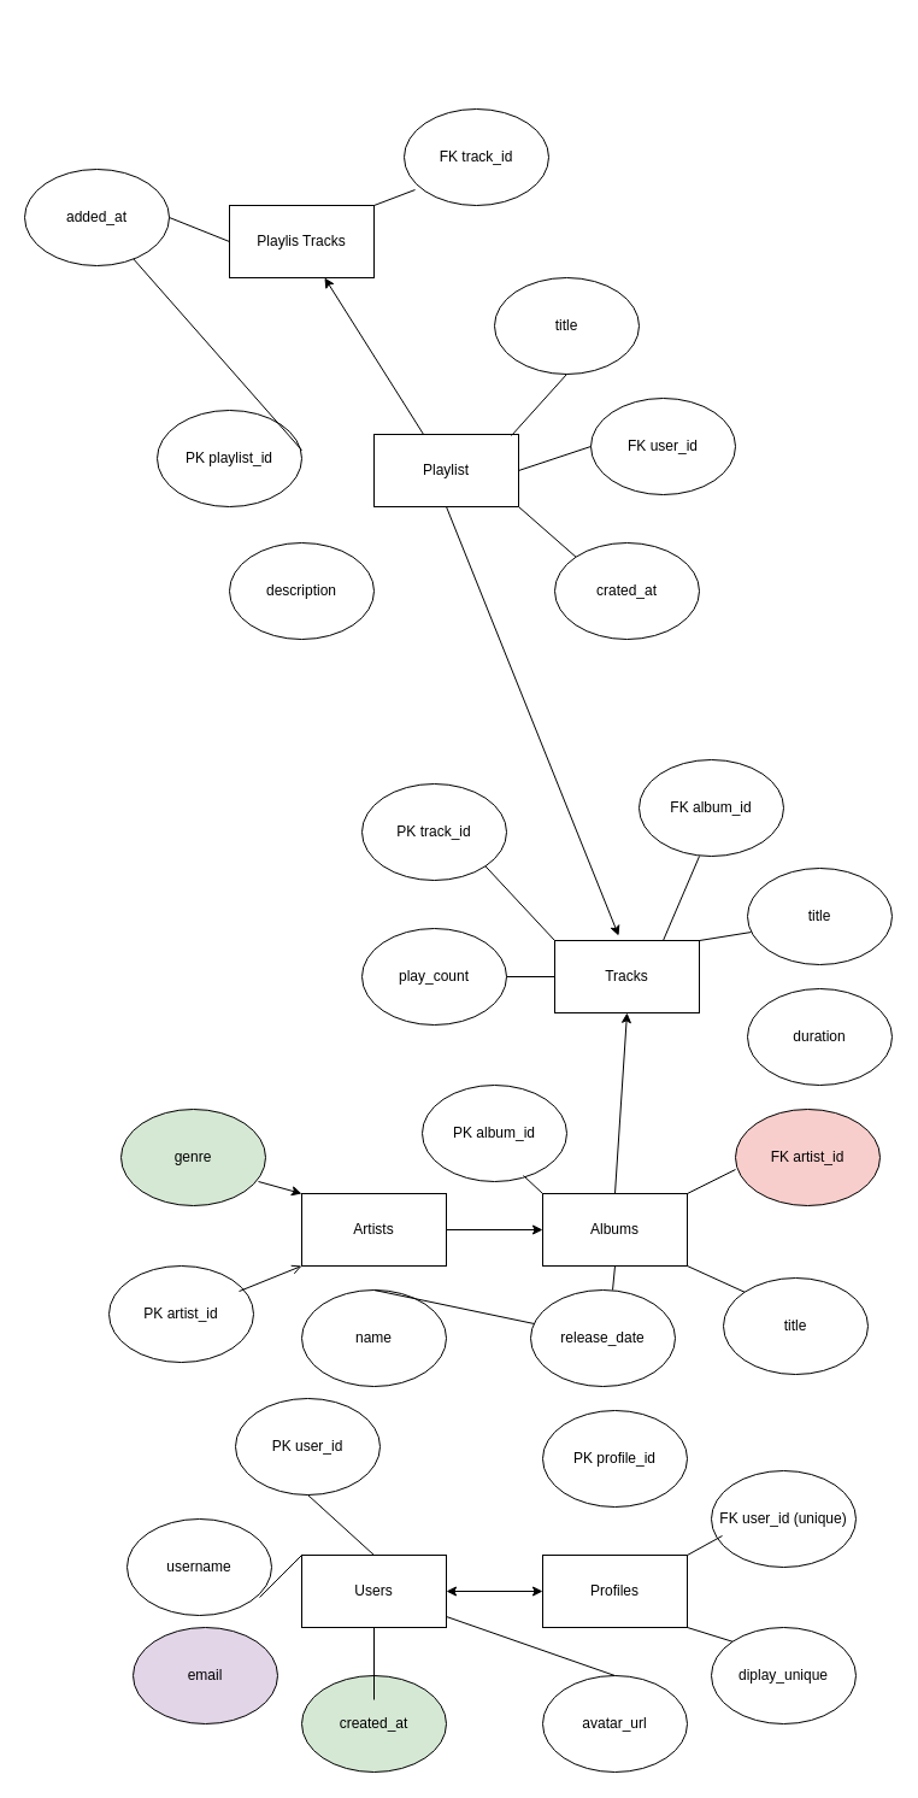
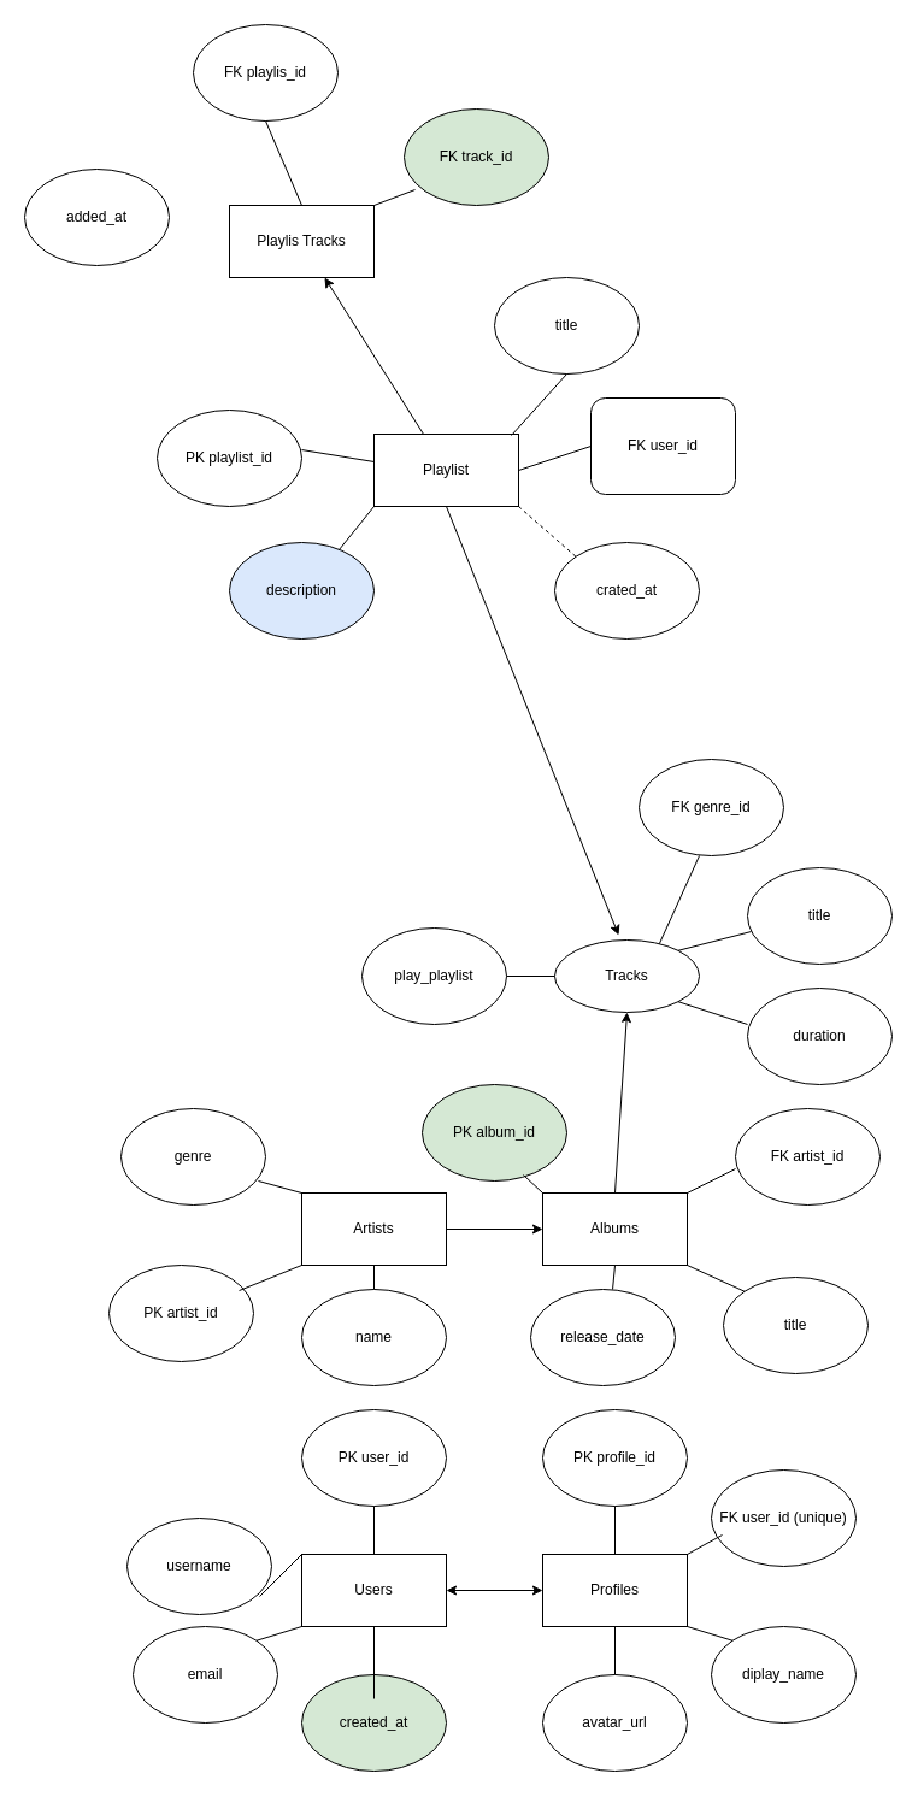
  <mxCell id="0" />
  <mxCell id="1" parent="0" />
  <mxCell id="2" value="Users" style="rounded=0;whiteSpace=wrap;html=1;" vertex="1" parent="1"><mxGeometry x="250" y="1290" width="120" height="60" as="geometry" /></mxCell>
  <mxCell id="3" value="Profiles" style="rounded=0;whiteSpace=wrap;html=1;" vertex="1" parent="1"><mxGeometry x="450" y="1290" width="120" height="60" as="geometry" /></mxCell>
  <mxCell id="4" value="" style="edgeStyle=none;html=1;" edge="1" parent="1" source="5" target="6"><mxGeometry relative="1" as="geometry" /></mxCell>
  <mxCell id="5" value="Artists" style="rounded=0;whiteSpace=wrap;html=1;" vertex="1" parent="1"><mxGeometry x="250" y="990" width="120" height="60" as="geometry" /></mxCell>
  <mxCell id="6" value="Albums" style="rounded=0;whiteSpace=wrap;html=1;" vertex="1" parent="1"><mxGeometry x="450" y="990" width="120" height="60" as="geometry" /></mxCell>
- <mxCell id="7" value="Tracks" style="rounded=0;whiteSpace=wrap;html=1;" vertex="1" parent="1"><mxGeometry x="460" y="780" width="120" height="60" as="geometry" /></mxCell>
+ <mxCell id="7" value="Tracks" style="ellipse;whiteSpace=wrap;html=1;" vertex="1" parent="1"><mxGeometry x="460" y="780" width="120" height="60" as="geometry" /></mxCell>
  <mxCell id="8" value="" style="endArrow=classic;startArrow=classic;html=1;entryX=0;entryY=0.5;entryDx=0;entryDy=0;exitX=1;exitY=0.5;exitDx=0;exitDy=0;" edge="1" parent="1" source="2" target="3"><mxGeometry width="50" height="50" relative="1" as="geometry"><mxPoint x="390" y="1350" as="sourcePoint" /><mxPoint x="440" y="1300" as="targetPoint" /></mxGeometry></mxCell>
  <mxCell id="9" value="username" style="ellipse;whiteSpace=wrap;html=1;" vertex="1" parent="1"><mxGeometry x="105" y="1260" width="120" height="80" as="geometry" /></mxCell>
- <mxCell id="10" value="PK user_id" style="ellipse;whiteSpace=wrap;html=1;" vertex="1" parent="1"><mxGeometry x="195" y="1160" width="120" height="80" as="geometry" /></mxCell>
- <mxCell id="11" value="email" style="ellipse;whiteSpace=wrap;html=1;fillColor=#e1d5e7;" vertex="1" parent="1"><mxGeometry x="110" y="1350" width="120" height="80" as="geometry" /></mxCell>
+ <mxCell id="10" value="PK user_id" style="ellipse;whiteSpace=wrap;html=1;" vertex="1" parent="1"><mxGeometry x="250" y="1170" width="120" height="80" as="geometry" /></mxCell>
+ <mxCell id="11" value="email" style="ellipse;whiteSpace=wrap;html=1;" vertex="1" parent="1"><mxGeometry x="110" y="1350" width="120" height="80" as="geometry" /></mxCell>
  <mxCell id="12" value="created_at" style="ellipse;whiteSpace=wrap;html=1;fillColor=#d5e8d4;" vertex="1" parent="1"><mxGeometry x="250" y="1390" width="120" height="80" as="geometry" /></mxCell>
  <mxCell id="13" value="" style="endArrow=none;html=1;exitX=0.5;exitY=1;exitDx=0;exitDy=0;entryX=0.5;entryY=0;entryDx=0;entryDy=0;" edge="1" parent="1" source="10" target="2"><mxGeometry width="50" height="50" relative="1" as="geometry"><mxPoint x="210" y="1280" as="sourcePoint" /><mxPoint x="260" y="1230" as="targetPoint" /></mxGeometry></mxCell>
  <mxCell id="14" value="" style="endArrow=none;html=1;entryX=0;entryY=0;entryDx=0;entryDy=0;exitX=0.917;exitY=0.813;exitDx=0;exitDy=0;exitPerimeter=0;" edge="1" parent="1" source="9" target="2"><mxGeometry width="50" height="50" relative="1" as="geometry"><mxPoint x="220" y="1360" as="sourcePoint" /><mxPoint x="270" y="1310" as="targetPoint" /></mxGeometry></mxCell>
  <mxCell id="15" value="" style="endArrow=none;html=1;entryX=0.5;entryY=1;entryDx=0;entryDy=0;" edge="1" parent="1" target="2"><mxGeometry width="50" height="50" relative="1" as="geometry"><mxPoint x="310" y="1410" as="sourcePoint" /><mxPoint x="350" y="1350" as="targetPoint" /></mxGeometry></mxCell>
+ <mxCell id="16" value="" style="endArrow=none;html=1;entryX=0;entryY=1;entryDx=0;entryDy=0;exitX=1;exitY=0;exitDx=0;exitDy=0;" edge="1" parent="1" source="11" target="2"><mxGeometry width="50" height="50" relative="1" as="geometry"><mxPoint x="200" y="1410" as="sourcePoint" /><mxPoint x="250" y="1360" as="targetPoint" /></mxGeometry></mxCell>
  <mxCell id="17" value="PK profile_id" style="ellipse;whiteSpace=wrap;html=1;" vertex="1" parent="1"><mxGeometry x="450" y="1170" width="120" height="80" as="geometry" /></mxCell>
  <mxCell id="18" value="avatar_url" style="ellipse;whiteSpace=wrap;html=1;" vertex="1" parent="1"><mxGeometry x="450" y="1390" width="120" height="80" as="geometry" /></mxCell>
  <mxCell id="19" value="FK user_id (unique)" style="ellipse;whiteSpace=wrap;html=1;" vertex="1" parent="1"><mxGeometry x="590" y="1220" width="120" height="80" as="geometry" /></mxCell>
- <mxCell id="20" value="diplay_unique" style="ellipse;whiteSpace=wrap;html=1;" vertex="1" parent="1"><mxGeometry x="590" y="1350" width="120" height="80" as="geometry" /></mxCell>
+ <mxCell id="20" value="diplay_name" style="ellipse;whiteSpace=wrap;html=1;" vertex="1" parent="1"><mxGeometry x="590" y="1350" width="120" height="80" as="geometry" /></mxCell>
+ <mxCell id="21" value="" style="endArrow=none;html=1;exitX=0.5;exitY=0;exitDx=0;exitDy=0;entryX=0.5;entryY=1;entryDx=0;entryDy=0;" edge="1" parent="1" source="3" target="17"><mxGeometry width="50" height="50" relative="1" as="geometry"><mxPoint x="480" y="1285" as="sourcePoint" /><mxPoint x="510" y="1260" as="targetPoint" /></mxGeometry></mxCell>
  <mxCell id="22" value="" style="endArrow=none;html=1;entryX=0.075;entryY=0.675;entryDx=0;entryDy=0;entryPerimeter=0;exitX=1;exitY=0;exitDx=0;exitDy=0;" edge="1" parent="1" source="3" target="19"><mxGeometry width="50" height="50" relative="1" as="geometry"><mxPoint x="560" y="1320" as="sourcePoint" /><mxPoint x="610" y="1270" as="targetPoint" /></mxGeometry></mxCell>
  <mxCell id="23" value="" style="endArrow=none;html=1;entryX=1;entryY=1;entryDx=0;entryDy=0;exitX=0;exitY=0;exitDx=0;exitDy=0;" edge="1" parent="1" source="20" target="3"><mxGeometry width="50" height="50" relative="1" as="geometry"><mxPoint x="570" y="1390" as="sourcePoint" /><mxPoint x="620" y="1340" as="targetPoint" /></mxGeometry></mxCell>
- <mxCell id="24" value="" style="endArrow=none;html=1;exitX=0.5;exitY=0;exitDx=0;exitDy=0;" edge="1" parent="1" source="18" target="2"><mxGeometry width="50" height="50" relative="1" as="geometry"><mxPoint x="480" y="1390" as="sourcePoint" /><mxPoint x="530" y="1340" as="targetPoint" /></mxGeometry></mxCell>
+ <mxCell id="24" value="" style="endArrow=none;html=1;exitX=0.5;exitY=0;exitDx=0;exitDy=0;entryX=0.5;entryY=1;entryDx=0;entryDy=0;" edge="1" parent="1" source="18" target="3"><mxGeometry width="50" height="50" relative="1" as="geometry"><mxPoint x="480" y="1390" as="sourcePoint" /><mxPoint x="530" y="1340" as="targetPoint" /></mxGeometry></mxCell>
  <mxCell id="25" value="" style="edgeStyle=none;html=1;" edge="1" parent="1" source="26" target="63"><mxGeometry relative="1" as="geometry" /></mxCell>
  <mxCell id="26" value="Playlist" style="rounded=0;whiteSpace=wrap;html=1;" vertex="1" parent="1"><mxGeometry x="310" y="360" width="120" height="60" as="geometry" /></mxCell>
- <mxCell id="27" value="description" style="ellipse;whiteSpace=wrap;html=1;" vertex="1" parent="1"><mxGeometry x="190" y="450" width="120" height="80" as="geometry" /></mxCell>
- <mxCell id="28" value="FK user_id" style="ellipse;whiteSpace=wrap;html=1;" vertex="1" parent="1"><mxGeometry x="490" y="330" width="120" height="80" as="geometry" /></mxCell>
+ <mxCell id="27" value="description" style="ellipse;whiteSpace=wrap;html=1;fillColor=#dae8fc;" vertex="1" parent="1"><mxGeometry x="190" y="450" width="120" height="80" as="geometry" /></mxCell>
+ <mxCell id="28" value="FK user_id" style="whiteSpace=wrap;html=1;rounded=1;" vertex="1" parent="1"><mxGeometry x="490" y="330" width="120" height="80" as="geometry" /></mxCell>
  <mxCell id="29" value="PK playlist_id" style="ellipse;whiteSpace=wrap;html=1;" vertex="1" parent="1"><mxGeometry x="130" y="340" width="120" height="80" as="geometry" /></mxCell>
  <mxCell id="30" value="title" style="ellipse;whiteSpace=wrap;html=1;" vertex="1" parent="1"><mxGeometry x="410" y="230" width="120" height="80" as="geometry" /></mxCell>
  <mxCell id="31" value="crated_at" style="ellipse;whiteSpace=wrap;html=1;" vertex="1" parent="1"><mxGeometry x="460" y="450" width="120" height="80" as="geometry" /></mxCell>
  <mxCell id="32" value="" style="endArrow=none;html=1;entryX=0;entryY=0.5;entryDx=0;entryDy=0;exitX=1;exitY=0.5;exitDx=0;exitDy=0;" edge="1" parent="1" source="26" target="28"><mxGeometry width="50" height="50" relative="1" as="geometry"><mxPoint x="430" y="420" as="sourcePoint" /><mxPoint x="480" y="370" as="targetPoint" /></mxGeometry></mxCell>
- <mxCell id="33" value="" style="endArrow=none;html=1;entryX=0;entryY=0;entryDx=0;entryDy=0;exitX=1;exitY=1;exitDx=0;exitDy=0;" edge="1" parent="1" source="26" target="31"><mxGeometry width="50" height="50" relative="1" as="geometry"><mxPoint x="430" y="470" as="sourcePoint" /><mxPoint x="480" y="420" as="targetPoint" /></mxGeometry></mxCell>
+ <mxCell id="33" value="" style="endArrow=none;html=1;entryX=0;entryY=0;entryDx=0;entryDy=0;exitX=1;exitY=1;exitDx=0;exitDy=0;dashed=1;" edge="1" parent="1" source="26" target="31"><mxGeometry width="50" height="50" relative="1" as="geometry"><mxPoint x="430" y="470" as="sourcePoint" /><mxPoint x="480" y="420" as="targetPoint" /></mxGeometry></mxCell>
  <mxCell id="34" value="" style="endArrow=none;html=1;entryX=0.5;entryY=1;entryDx=0;entryDy=0;exitX=0.95;exitY=0.017;exitDx=0;exitDy=0;exitPerimeter=0;" edge="1" parent="1" source="26" target="30"><mxGeometry width="50" height="50" relative="1" as="geometry"><mxPoint x="370" y="360" as="sourcePoint" /><mxPoint x="405" y="420" as="targetPoint" /></mxGeometry></mxCell>
- <mxCell id="36" value="" style="endArrow=none;html=1;exitX=1;exitY=0.413;exitDx=0;exitDy=0;exitPerimeter=0;" edge="1" parent="1" source="29" target="64"><mxGeometry width="50" height="50" relative="1" as="geometry"><mxPoint x="260" y="410" as="sourcePoint" /><mxPoint x="310" y="360" as="targetPoint" /></mxGeometry></mxCell>
+ <mxCell id="35" value="" style="endArrow=none;html=1;entryX=0;entryY=1;entryDx=0;entryDy=0;exitX=0.758;exitY=0.075;exitDx=0;exitDy=0;exitPerimeter=0;" edge="1" parent="1" source="27" target="26"><mxGeometry width="50" height="50" relative="1" as="geometry"><mxPoint x="270" y="460" as="sourcePoint" /><mxPoint x="320" y="410" as="targetPoint" /></mxGeometry></mxCell>
+ <mxCell id="36" value="" style="endArrow=none;html=1;entryX=0;entryY=0.383;entryDx=0;entryDy=0;entryPerimeter=0;exitX=1;exitY=0.413;exitDx=0;exitDy=0;exitPerimeter=0;" edge="1" parent="1" source="29" target="26"><mxGeometry width="50" height="50" relative="1" as="geometry"><mxPoint x="260" y="410" as="sourcePoint" /><mxPoint x="310" y="360" as="targetPoint" /></mxGeometry></mxCell>
  <mxCell id="37" value="PK artist_id" style="ellipse;whiteSpace=wrap;html=1;" vertex="1" parent="1"><mxGeometry x="90" y="1050" width="120" height="80" as="geometry" /></mxCell>
  <mxCell id="38" value="name" style="ellipse;whiteSpace=wrap;html=1;" vertex="1" parent="1"><mxGeometry x="250" y="1070" width="120" height="80" as="geometry" /></mxCell>
- <mxCell id="39" value="genre" style="ellipse;whiteSpace=wrap;html=1;fillColor=#d5e8d4;" vertex="1" parent="1"><mxGeometry x="100" y="920" width="120" height="80" as="geometry" /></mxCell>
- <mxCell id="40" value="" style="endArrow=classic;html=1;exitX=0.95;exitY=0.75;exitDx=0;exitDy=0;entryX=0;entryY=0;entryDx=0;entryDy=0;exitPerimeter=0;" edge="1" parent="1" source="39" target="5"><mxGeometry width="50" height="50" relative="1" as="geometry"><mxPoint x="230" y="1010" as="sourcePoint" /><mxPoint x="280" y="960" as="targetPoint" /></mxGeometry></mxCell>
- <mxCell id="41" value="" style="endArrow=open;html=1;entryX=0;entryY=1;entryDx=0;entryDy=0;exitX=0.9;exitY=0.263;exitDx=0;exitDy=0;exitPerimeter=0;" edge="1" parent="1" source="37" target="5"><mxGeometry width="50" height="50" relative="1" as="geometry"><mxPoint x="200" y="1080" as="sourcePoint" /><mxPoint x="250" y="1030" as="targetPoint" /></mxGeometry></mxCell>
- <mxCell id="42" value="" style="endArrow=none;html=1;exitX=0.5;exitY=0;exitDx=0;exitDy=0;" edge="1" parent="1" source="38" target="45"><mxGeometry width="50" height="50" relative="1" as="geometry"><mxPoint x="290" y="1090" as="sourcePoint" /><mxPoint x="340" y="1040" as="targetPoint" /></mxGeometry></mxCell>
- <mxCell id="43" value="PK album_id" style="ellipse;whiteSpace=wrap;html=1;" vertex="1" parent="1"><mxGeometry x="350" y="900" width="120" height="80" as="geometry" /></mxCell>
+ <mxCell id="39" value="genre" style="ellipse;whiteSpace=wrap;html=1;" vertex="1" parent="1"><mxGeometry x="100" y="920" width="120" height="80" as="geometry" /></mxCell>
+ <mxCell id="40" value="" style="endArrow=none;html=1;exitX=0.95;exitY=0.75;exitDx=0;exitDy=0;entryX=0;entryY=0;entryDx=0;entryDy=0;exitPerimeter=0;" edge="1" parent="1" source="39" target="5"><mxGeometry width="50" height="50" relative="1" as="geometry"><mxPoint x="230" y="1010" as="sourcePoint" /><mxPoint x="280" y="960" as="targetPoint" /></mxGeometry></mxCell>
+ <mxCell id="41" value="" style="endArrow=none;html=1;entryX=0;entryY=1;entryDx=0;entryDy=0;exitX=0.9;exitY=0.263;exitDx=0;exitDy=0;exitPerimeter=0;" edge="1" parent="1" source="37" target="5"><mxGeometry width="50" height="50" relative="1" as="geometry"><mxPoint x="200" y="1080" as="sourcePoint" /><mxPoint x="250" y="1030" as="targetPoint" /></mxGeometry></mxCell>
+ <mxCell id="42" value="" style="endArrow=none;html=1;entryX=0.5;entryY=1;entryDx=0;entryDy=0;exitX=0.5;exitY=0;exitDx=0;exitDy=0;" edge="1" parent="1" source="38" target="5"><mxGeometry width="50" height="50" relative="1" as="geometry"><mxPoint x="290" y="1090" as="sourcePoint" /><mxPoint x="340" y="1040" as="targetPoint" /></mxGeometry></mxCell>
+ <mxCell id="43" value="PK album_id" style="ellipse;whiteSpace=wrap;html=1;fillColor=#d5e8d4;" vertex="1" parent="1"><mxGeometry x="350" y="900" width="120" height="80" as="geometry" /></mxCell>
  <mxCell id="44" value="title" style="ellipse;whiteSpace=wrap;html=1;" vertex="1" parent="1"><mxGeometry x="600" y="1060" width="120" height="80" as="geometry" /></mxCell>
  <mxCell id="45" value="release_date" style="ellipse;whiteSpace=wrap;html=1;" vertex="1" parent="1"><mxGeometry x="440" y="1070" width="120" height="80" as="geometry" /></mxCell>
- <mxCell id="46" value="FK artist_id" style="ellipse;whiteSpace=wrap;html=1;fillColor=#f8cecc;" vertex="1" parent="1"><mxGeometry x="610" y="920" width="120" height="80" as="geometry" /></mxCell>
+ <mxCell id="46" value="FK artist_id" style="ellipse;whiteSpace=wrap;html=1;" vertex="1" parent="1"><mxGeometry x="610" y="920" width="120" height="80" as="geometry" /></mxCell>
  <mxCell id="47" value="" style="endArrow=none;html=1;entryX=0.7;entryY=0.938;entryDx=0;entryDy=0;exitX=0;exitY=0;exitDx=0;exitDy=0;entryPerimeter=0;" edge="1" parent="1" source="6" target="43"><mxGeometry width="50" height="50" relative="1" as="geometry"><mxPoint x="440" y="1000" as="sourcePoint" /><mxPoint x="490" y="950" as="targetPoint" /></mxGeometry></mxCell>
  <mxCell id="48" value="" style="endArrow=none;html=1;exitX=1;exitY=0;exitDx=0;exitDy=0;" edge="1" parent="1" source="6"><mxGeometry width="50" height="50" relative="1" as="geometry"><mxPoint x="555" y="1010" as="sourcePoint" /><mxPoint x="610" as="targetPoint" y="970" /></mxGeometry></mxCell>
  <mxCell id="49" value="" style="endArrow=none;html=1;entryX=0;entryY=0;entryDx=0;entryDy=0;exitX=1;exitY=1;exitDx=0;exitDy=0;" edge="1" parent="1" source="6" target="44"><mxGeometry width="50" height="50" relative="1" as="geometry"><mxPoint x="580" y="1090" as="sourcePoint" /><mxPoint x="630" y="1040" as="targetPoint" /></mxGeometry></mxCell>
  <mxCell id="50" value="" style="endArrow=none;html=1;entryX=0.5;entryY=1;entryDx=0;entryDy=0;exitX=0.567;exitY=0;exitDx=0;exitDy=0;exitPerimeter=0;" edge="1" parent="1" source="45" target="6"><mxGeometry width="50" height="50" relative="1" as="geometry"><mxPoint x="480" y="1080" as="sourcePoint" /><mxPoint x="530" y="1030" as="targetPoint" /></mxGeometry></mxCell>
  <mxCell id="51" value="" style="endArrow=classic;html=1;entryX=0.5;entryY=1;entryDx=0;entryDy=0;exitX=0.5;exitY=0;exitDx=0;exitDy=0;" edge="1" parent="1" source="6" target="7"><mxGeometry width="50" height="50" relative="1" as="geometry"><mxPoint x="510" as="sourcePoint" y="970" /><mxPoint x="560" y="920" as="targetPoint" /></mxGeometry></mxCell>
- <mxCell id="52" value="play_count" style="ellipse;whiteSpace=wrap;html=1;" vertex="1" parent="1"><mxGeometry x="300" y="770" width="120" height="80" as="geometry" /></mxCell>
- <mxCell id="53" value="PK track_id" style="ellipse;whiteSpace=wrap;html=1;" vertex="1" parent="1"><mxGeometry x="300" y="650" width="120" height="80" as="geometry" /></mxCell>
+ <mxCell id="52" value="play_playlist" style="ellipse;whiteSpace=wrap;html=1;" vertex="1" parent="1"><mxGeometry x="300" y="770" width="120" height="80" as="geometry" /></mxCell>
  <mxCell id="54" value="duration" style="ellipse;whiteSpace=wrap;html=1;" vertex="1" parent="1"><mxGeometry x="620" y="820" width="120" height="80" as="geometry" /></mxCell>
- <mxCell id="55" value="FK album_id" style="ellipse;whiteSpace=wrap;html=1;" vertex="1" parent="1"><mxGeometry x="530" y="630" width="120" height="80" as="geometry" /></mxCell>
+ <mxCell id="55" value="FK genre_id" style="ellipse;whiteSpace=wrap;html=1;" vertex="1" parent="1"><mxGeometry x="530" y="630" width="120" height="80" as="geometry" /></mxCell>
  <mxCell id="56" value="title" style="ellipse;whiteSpace=wrap;html=1;" vertex="1" parent="1"><mxGeometry x="620" y="720" width="120" height="80" as="geometry" /></mxCell>
  <mxCell id="57" value="" style="endArrow=none;html=1;entryX=0;entryY=0.5;entryDx=0;entryDy=0;exitX=1;exitY=0.5;exitDx=0;exitDy=0;" edge="1" parent="1" source="52" target="7"><mxGeometry width="50" height="50" relative="1" as="geometry"><mxPoint x="370" y="890" as="sourcePoint" /><mxPoint x="420" y="840" as="targetPoint" /></mxGeometry></mxCell>
- <mxCell id="59" value="" style="endArrow=none;html=1;entryX=1;entryY=1;entryDx=0;entryDy=0;exitX=0;exitY=0;exitDx=0;exitDy=0;" edge="1" parent="1" source="7" target="53"><mxGeometry width="50" height="50" relative="1" as="geometry"><mxPoint x="370" y="890" as="sourcePoint" /><mxPoint x="420" y="840" as="targetPoint" /></mxGeometry></mxCell>
+ <mxCell id="58" value="" style="endArrow=none;html=1;entryX=0;entryY=0.375;entryDx=0;entryDy=0;entryPerimeter=0;exitX=1;exitY=1;exitDx=0;exitDy=0;" edge="1" parent="1" source="7" target="54"><mxGeometry width="50" height="50" relative="1" as="geometry"><mxPoint x="370" y="890" as="sourcePoint" /><mxPoint x="420" y="840" as="targetPoint" /></mxGeometry></mxCell>
  <mxCell id="60" value="" style="endArrow=none;html=1;exitX=0.75;exitY=0;exitDx=0;exitDy=0;entryX=0.417;entryY=1;entryDx=0;entryDy=0;entryPerimeter=0;" edge="1" parent="1" source="7" target="55"><mxGeometry width="50" height="50" relative="1" as="geometry"><mxPoint x="540" y="760" as="sourcePoint" /><mxPoint x="590" y="710" as="targetPoint" /></mxGeometry></mxCell>
  <mxCell id="61" value="" style="endArrow=none;html=1;entryX=0.025;entryY=0.663;entryDx=0;entryDy=0;entryPerimeter=0;exitX=1;exitY=0;exitDx=0;exitDy=0;" edge="1" parent="1" source="7" target="56"><mxGeometry width="50" height="50" relative="1" as="geometry"><mxPoint x="590" y="820" as="sourcePoint" /><mxPoint x="640" y="770" as="targetPoint" /></mxGeometry></mxCell>
  <mxCell id="62" value="" style="endArrow=classic;html=1;entryX=0.442;entryY=-0.067;entryDx=0;entryDy=0;entryPerimeter=0;exitX=0.5;exitY=1;exitDx=0;exitDy=0;" edge="1" parent="1" source="26" target="7"><mxGeometry width="50" height="50" relative="1" as="geometry"><mxPoint x="440" y="590" as="sourcePoint" /><mxPoint x="510" y="680" as="targetPoint" /></mxGeometry></mxCell>
  <mxCell id="63" value="Playlis Tracks" style="whiteSpace=wrap;html=1;rounded=0;" vertex="1" parent="1"><mxGeometry x="190" y="170" width="120" height="60" as="geometry" /></mxCell>
  <mxCell id="64" value="added_at" style="ellipse;whiteSpace=wrap;html=1;" vertex="1" parent="1"><mxGeometry x="20" y="140" width="120" height="80" as="geometry" /></mxCell>
- <mxCell id="66" value="FK track_id" style="ellipse;whiteSpace=wrap;html=1;" vertex="1" parent="1"><mxGeometry x="335" y="90" width="120" height="80" as="geometry" /></mxCell>
- <mxCell id="67" value="" style="endArrow=none;html=1;entryX=0;entryY=0.5;entryDx=0;entryDy=0;exitX=1;exitY=0.5;exitDx=0;exitDy=0;" edge="1" parent="1" source="64" target="63"><mxGeometry width="50" height="50" relative="1" as="geometry"><mxPoint x="140" y="210" as="sourcePoint" /><mxPoint x="190" y="160" as="targetPoint" /></mxGeometry></mxCell>
+ <mxCell id="65" value="FK playlis_id" style="ellipse;whiteSpace=wrap;html=1;" vertex="1" parent="1"><mxGeometry x="160" y="20" width="120" height="80" as="geometry" /></mxCell>
+ <mxCell id="66" value="FK track_id" style="ellipse;whiteSpace=wrap;html=1;fillColor=#d5e8d4;" vertex="1" parent="1"><mxGeometry x="335" y="90" width="120" height="80" as="geometry" /></mxCell>
+ <mxCell id="68" value="" style="endArrow=none;html=1;entryX=0.5;entryY=1;entryDx=0;entryDy=0;exitX=0.5;exitY=0;exitDx=0;exitDy=0;" edge="1" parent="1" source="63" target="65"><mxGeometry width="50" height="50" relative="1" as="geometry"><mxPoint x="190" y="150" as="sourcePoint" /><mxPoint x="240" y="100" as="targetPoint" /></mxGeometry></mxCell>
  <mxCell id="69" value="" style="endArrow=none;html=1;entryX=0.075;entryY=0.838;entryDx=0;entryDy=0;entryPerimeter=0;exitX=1;exitY=0;exitDx=0;exitDy=0;" edge="1" parent="1" source="63" target="66"><mxGeometry width="50" height="50" relative="1" as="geometry"><mxPoint x="330" y="230" as="sourcePoint" /><mxPoint x="380" y="180" as="targetPoint" /></mxGeometry></mxCell>
